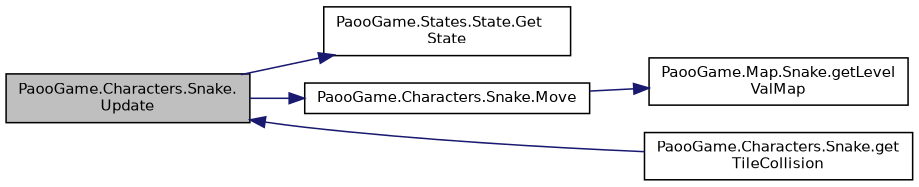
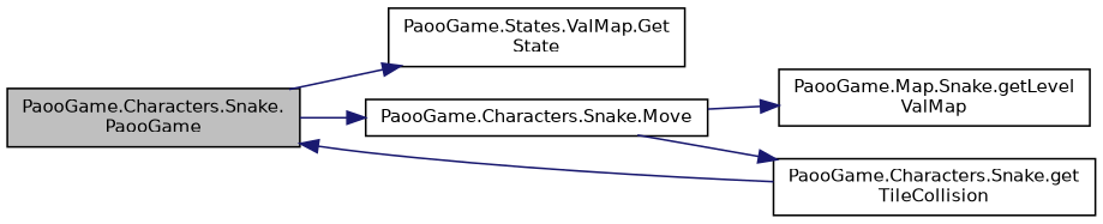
  digraph {
    rankdir=LR
    node [color=black fillcolor=white fontname=Helvetica fontsize=10 shape=record style=filled]
    edge [color=midnightblue fontname=Helvetica fontsize=10 labelfontname=Helvetica labelfontsize=10 style=solid]
-   n1 [fillcolor=grey75 fontcolor=black height=0.2 label="PaooGame.Characters.Snake.\lUpdate" width=0.4]
-   n2 [height=0.2 label="PaooGame.States.State.Get\lState" width=0.4]
+   n1 [fillcolor=grey75 fontcolor=black height=0.2 label="PaooGame.Characters.Snake.\lPaooGame" width=0.4]
+   n2 [height=0.2 label="PaooGame.States.ValMap.Get\lState" width=0.4]
    n3 [height=0.2 label="PaooGame.Characters.Snake.Move" width=0.4]
    n4 [height=0.2 label="PaooGame.Map.Snake.getLevel\lValMap" width=0.4]
    n5 [height=0.2 label="PaooGame.Characters.Snake.get\lTileCollision" width=0.4]
    n1 -> n2
    n1 -> n3
    n3 -> n4
+   n3 -> n5
    n5 -> n1
  }
